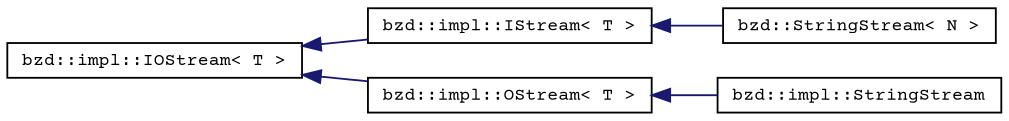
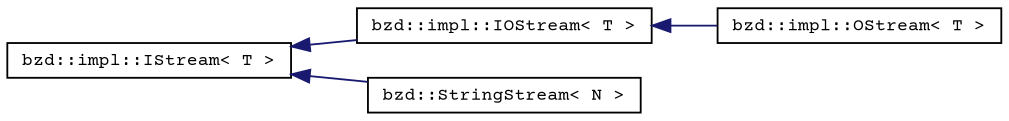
  digraph {
    fontname="Courier Prime"
    rankdir=LR
    node [color=black fillcolor=white fontname="Courier Prime" fontsize=10 shape=record style=filled]
    edge [color=midnightblue dir=back fontname="Courier Prime" fontsize=10 labelfontname=Helvetica labelfontsize=10 style=solid]
    n1 [height=0.2 label="bzd::impl::IStream\< T \>" width=0.4]
    n2 [height=0.2 label="bzd::impl::IOStream\< T \>" width=0.4]
    n3 [height=0.2 label="bzd::StringStream\< N \>" width=0.4]
    n4 [height=0.2 label="bzd::impl::OStream\< T \>" width=0.4]
-   n5 [height=0.2 label="bzd::impl::StringStream" width=0.4]
-   n2 -> n1
+   n1 -> n2
    n1 -> n3
    n2 -> n4
-   n4 -> n5
  }
